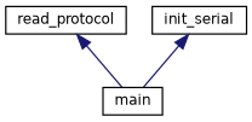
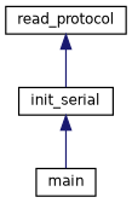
  digraph {
    rankdir=TB
    node [color=black fillcolor=white fontname=Helvetica fontsize=10 shape=record style=filled]
    edge [color=midnightblue dir=back fontname=Helvetica fontsize=10 labelfontname=Helvetica labelfontsize=10 style=solid]
    n1 [height=0.2 label=read_protocol width=0.4]
    n2 [height=0.2 label=init_serial width=0.4]
    n3 [height=0.2 label=main width=0.4]
-   n1 -> n3
+   n1 -> n2
    n2 -> n3
  }
